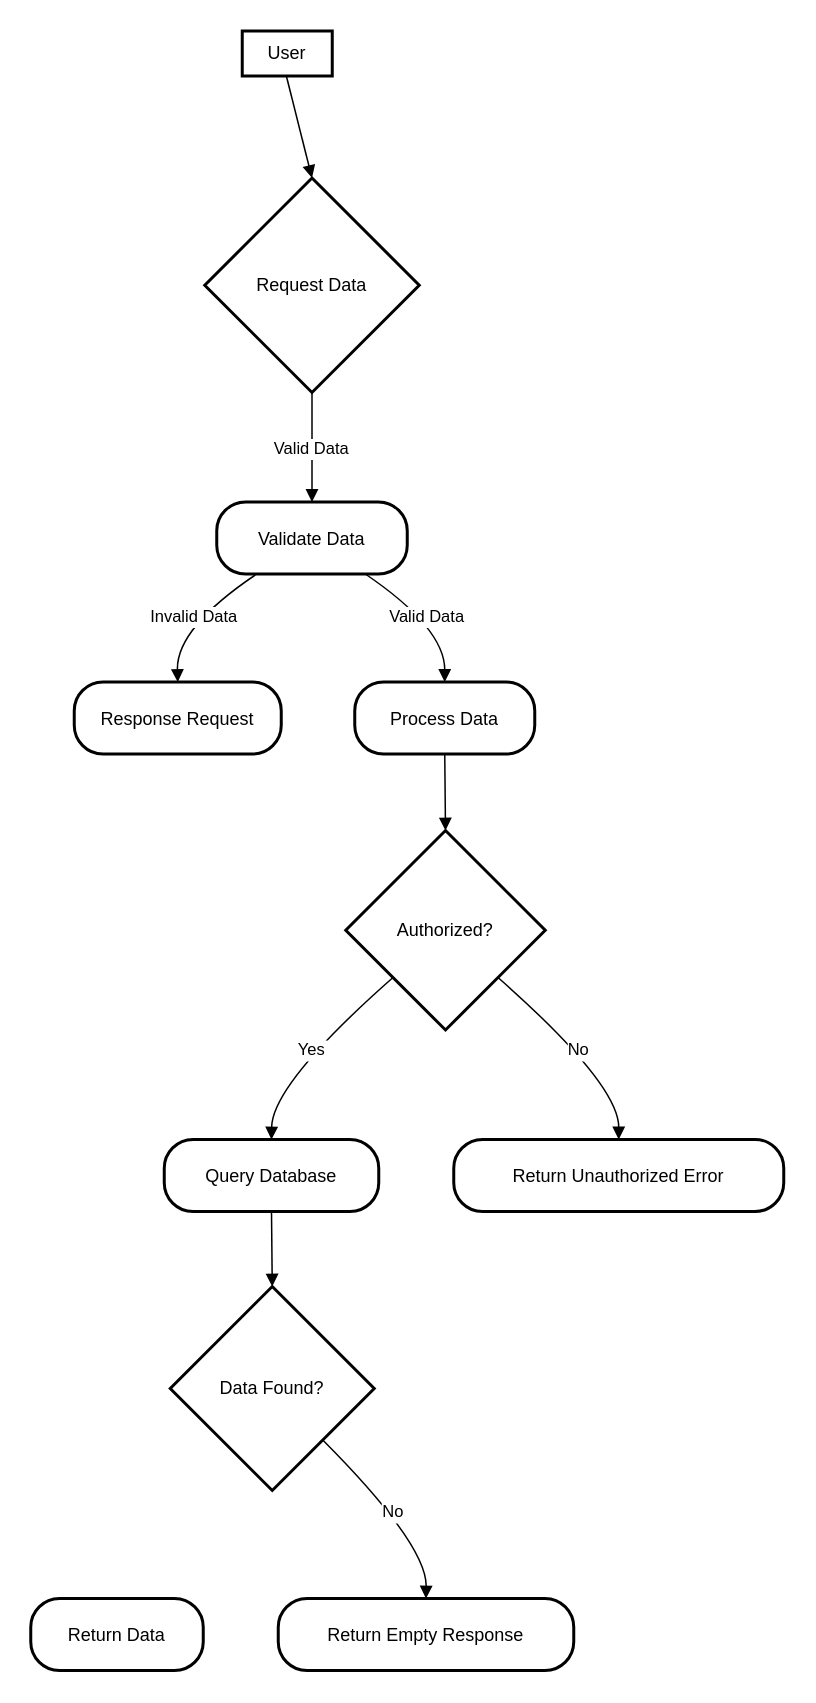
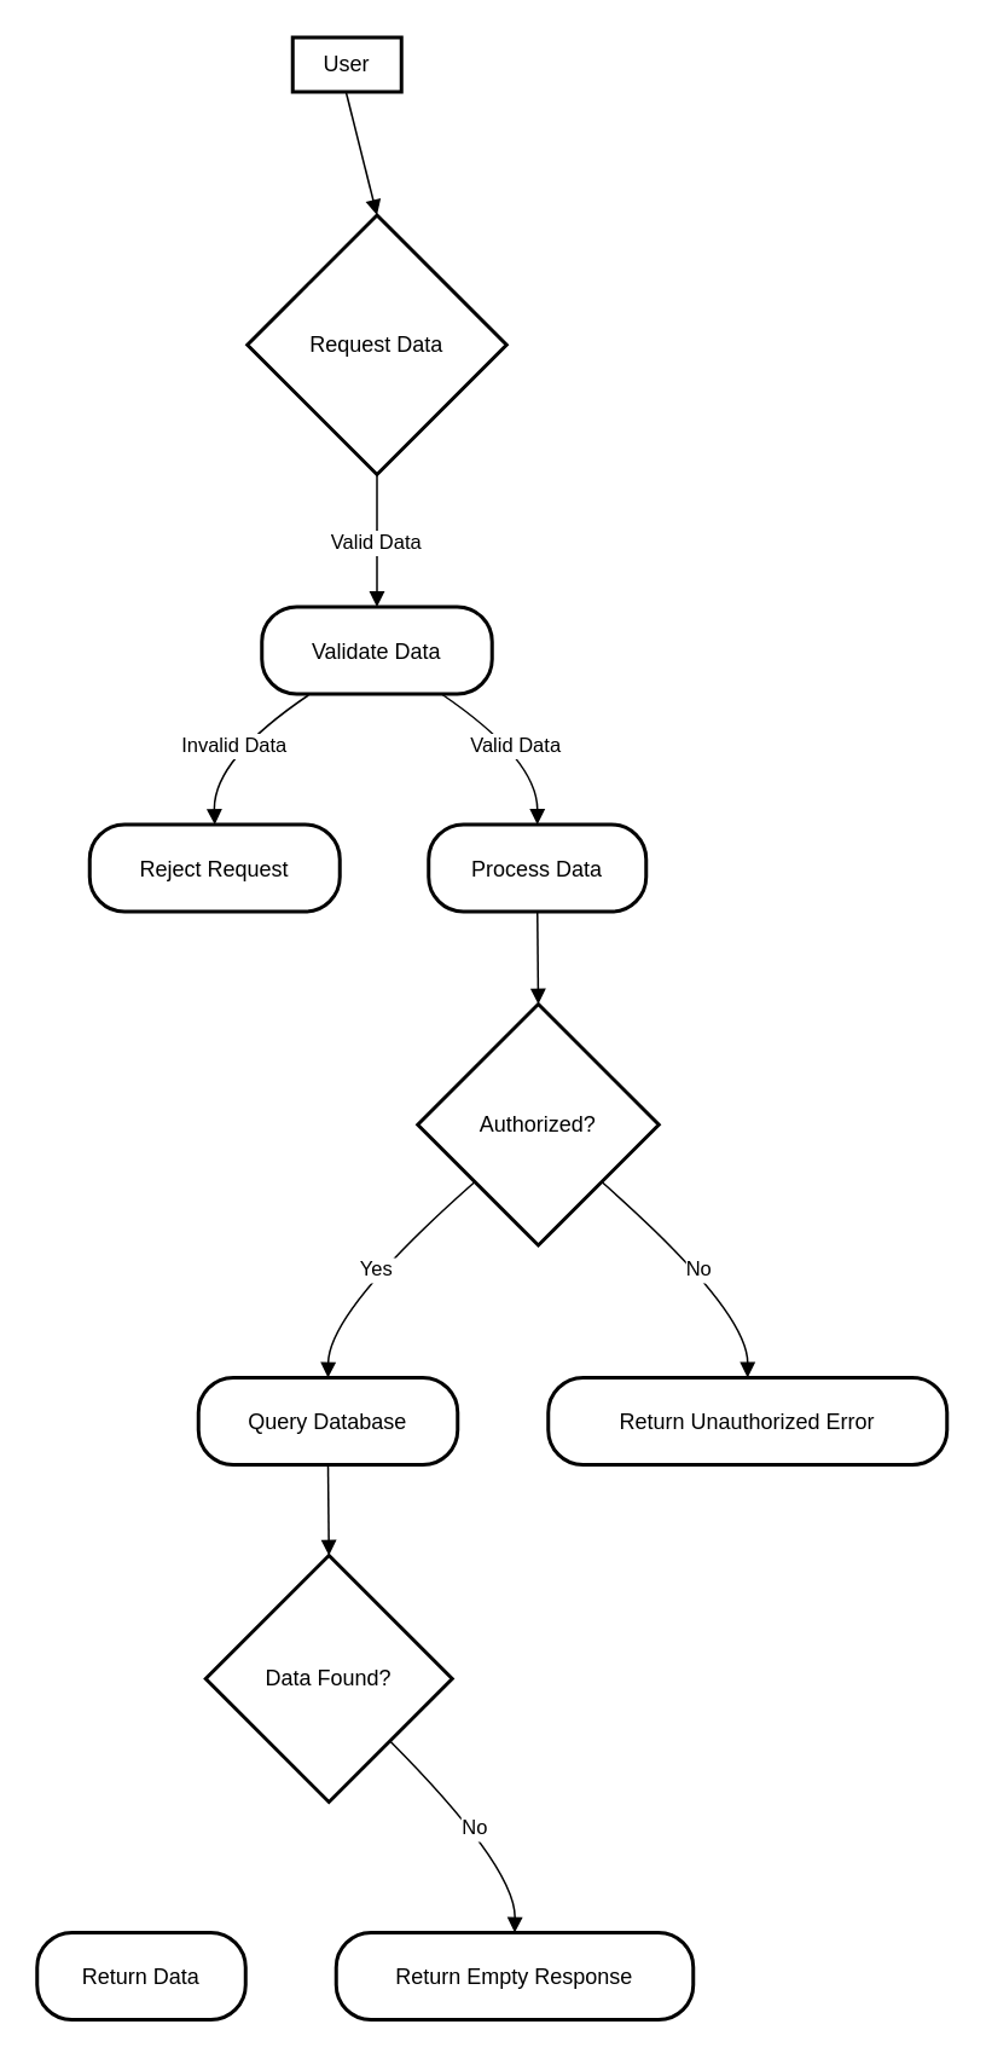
  <mxCell id="0" />
  <mxCell id="1" parent="0" />
  <mxCell id="2" value="User" style="whiteSpace=wrap;strokeWidth=2;" vertex="1" parent="1"><mxGeometry x="161" y="20" width="60" height="30" as="geometry" /></mxCell>
  <mxCell id="3" value="Request Data" style="rhombus;strokeWidth=2;whiteSpace=wrap;" vertex="1" parent="1"><mxGeometry x="136" y="118" width="143" height="143" as="geometry" /></mxCell>
  <mxCell id="4" value="Validate Data" style="rounded=1;arcSize=40;strokeWidth=2" vertex="1" parent="1"><mxGeometry x="144" y="334" width="127" height="48" as="geometry" /></mxCell>
- <mxCell id="5" value="Response Request" style="rounded=1;arcSize=40;strokeWidth=2" vertex="1" parent="1"><mxGeometry x="49" y="454" width="138" height="48" as="geometry" /></mxCell>
+ <mxCell id="5" value="Reject Request" style="rounded=1;arcSize=40;strokeWidth=2" vertex="1" parent="1"><mxGeometry x="49" y="454" width="138" height="48" as="geometry" /></mxCell>
  <mxCell id="6" value="Process Data" style="rounded=1;arcSize=40;strokeWidth=2" vertex="1" parent="1"><mxGeometry x="236" y="454" width="120" height="48" as="geometry" /></mxCell>
  <mxCell id="7" value="Authorized?" style="rhombus;strokeWidth=2;whiteSpace=wrap;" vertex="1" parent="1"><mxGeometry x="230" y="553" width="133" height="133" as="geometry" /></mxCell>
  <mxCell id="8" value="Query Database" style="rounded=1;arcSize=40;strokeWidth=2" vertex="1" parent="1"><mxGeometry x="109" y="759" width="143" height="48" as="geometry" /></mxCell>
  <mxCell id="9" value="Data Found?" style="rhombus;strokeWidth=2;whiteSpace=wrap;" vertex="1" parent="1"><mxGeometry x="113" y="857" width="136" height="136" as="geometry" /></mxCell>
  <mxCell id="10" value="Return Data" style="rounded=1;arcSize=40;strokeWidth=2" vertex="1" parent="1"><mxGeometry x="20" y="1065" width="115" height="48" as="geometry" /></mxCell>
  <mxCell id="11" value="Return Empty Response" style="rounded=1;arcSize=40;strokeWidth=2" vertex="1" parent="1"><mxGeometry x="185" y="1065" width="197" height="48" as="geometry" /></mxCell>
  <mxCell id="12" value="Return Unauthorized Error" style="rounded=1;arcSize=40;strokeWidth=2" vertex="1" parent="1"><mxGeometry x="302" y="759" width="220" height="48" as="geometry" /></mxCell>
  <mxCell id="13" value="" style="curved=1;startArrow=none;endArrow=block;exitX=0.49;exitY=1.01;entryX=0.5;entryY=0;" edge="1" parent="1" source="2" target="3"><mxGeometry relative="1" as="geometry"><Array as="points" /></mxGeometry></mxCell>
  <mxCell id="14" value="Valid Data" style="curved=1;startArrow=none;endArrow=block;exitX=0.5;exitY=1;entryX=0.5;entryY=-0.01;" edge="1" parent="1" source="3" target="4"><mxGeometry relative="1" as="geometry"><Array as="points" /></mxGeometry></mxCell>
  <mxCell id="15" value="Invalid Data" style="curved=1;startArrow=none;endArrow=block;exitX=0.21;exitY=1;entryX=0.5;entryY=0.01;" edge="1" parent="1" source="4" target="5"><mxGeometry relative="1" as="geometry"><Array as="points"><mxPoint x="117" y="418" /></Array></mxGeometry></mxCell>
  <mxCell id="16" value="Valid Data" style="curved=1;startArrow=none;endArrow=block;exitX=0.78;exitY=1;entryX=0.5;entryY=0.01;" edge="1" parent="1" source="4" target="6"><mxGeometry relative="1" as="geometry"><Array as="points"><mxPoint x="296" y="418" /></Array></mxGeometry></mxCell>
  <mxCell id="17" value="" style="curved=1;startArrow=none;endArrow=block;exitX=0.5;exitY=1.02;entryX=0.5;entryY=0;" edge="1" parent="1" source="6" target="7"><mxGeometry relative="1" as="geometry"><Array as="points" /></mxGeometry></mxCell>
  <mxCell id="18" value="Yes" style="curved=1;startArrow=none;endArrow=block;exitX=0;exitY=0.95;entryX=0.5;entryY=-0.01;" edge="1" parent="1" source="7" target="8"><mxGeometry relative="1" as="geometry"><Array as="points"><mxPoint x="181" y="722" /></Array></mxGeometry></mxCell>
  <mxCell id="19" value="" style="curved=1;startArrow=none;endArrow=block;exitX=0.5;exitY=1;entryX=0.5;entryY=0;" edge="1" parent="1" source="8" target="9"><mxGeometry relative="1" as="geometry"><Array as="points" /></mxGeometry></mxCell>
  <mxCell id="20" value="No" style="curved=1;startArrow=none;endArrow=block;exitX=0.99;exitY=1;entryX=0.5;entryY=0.01;" edge="1" parent="1" source="9" target="11"><mxGeometry relative="1" as="geometry"><Array as="points"><mxPoint x="284" y="1029" /></Array></mxGeometry></mxCell>
  <mxCell id="21" value="No" style="curved=1;startArrow=none;endArrow=block;exitX=1;exitY=0.95;entryX=0.5;entryY=-0.01;" edge="1" parent="1" source="7" target="12"><mxGeometry relative="1" as="geometry"><Array as="points"><mxPoint x="412" y="722" /></Array></mxGeometry></mxCell>
